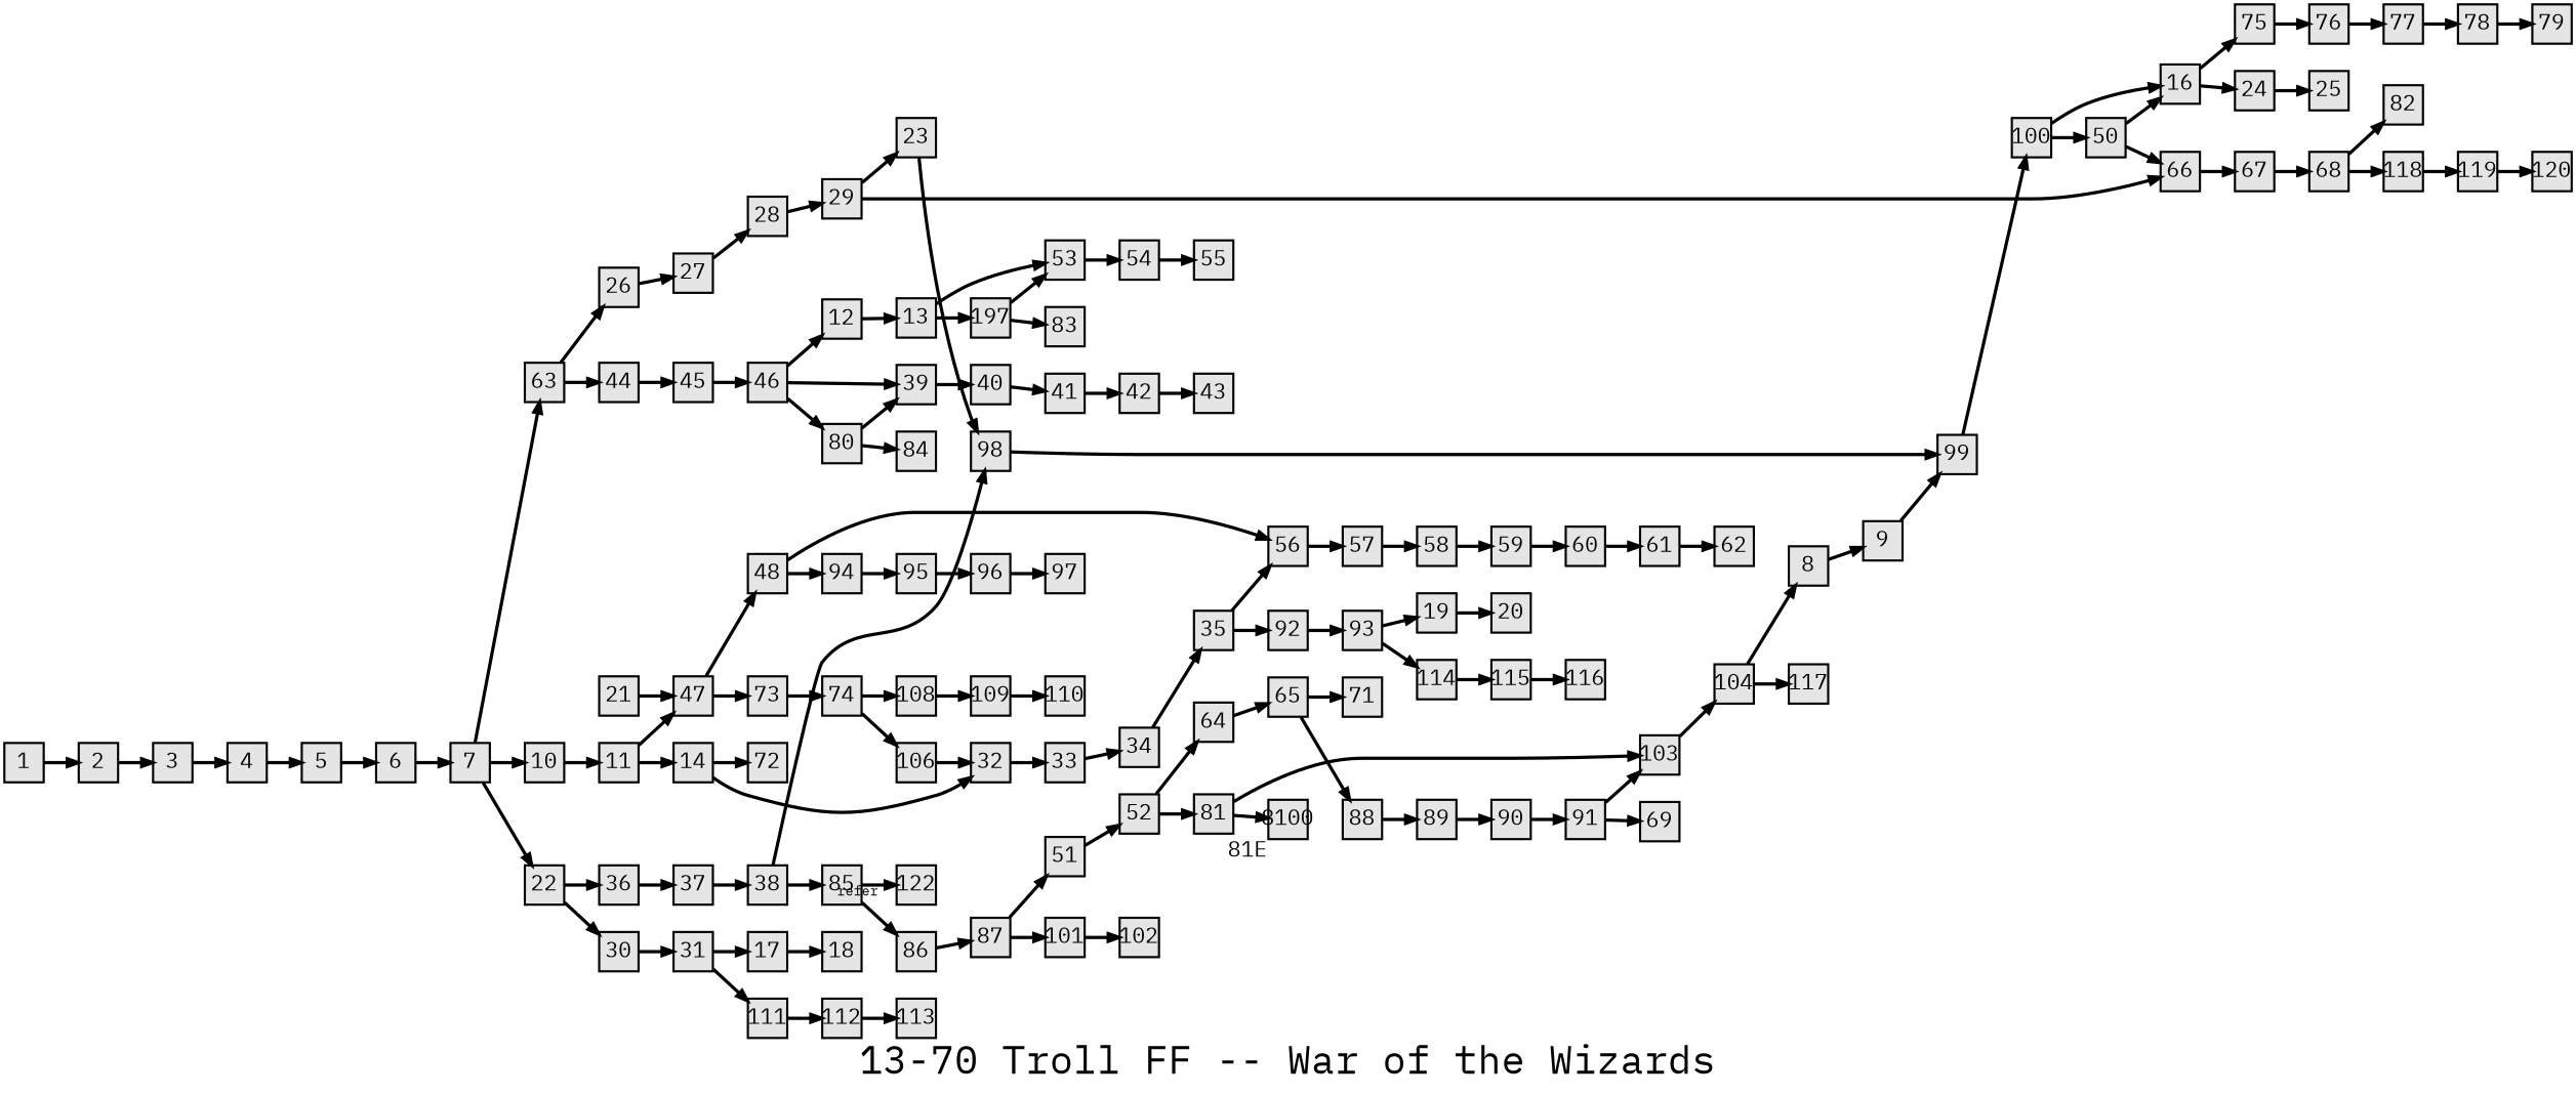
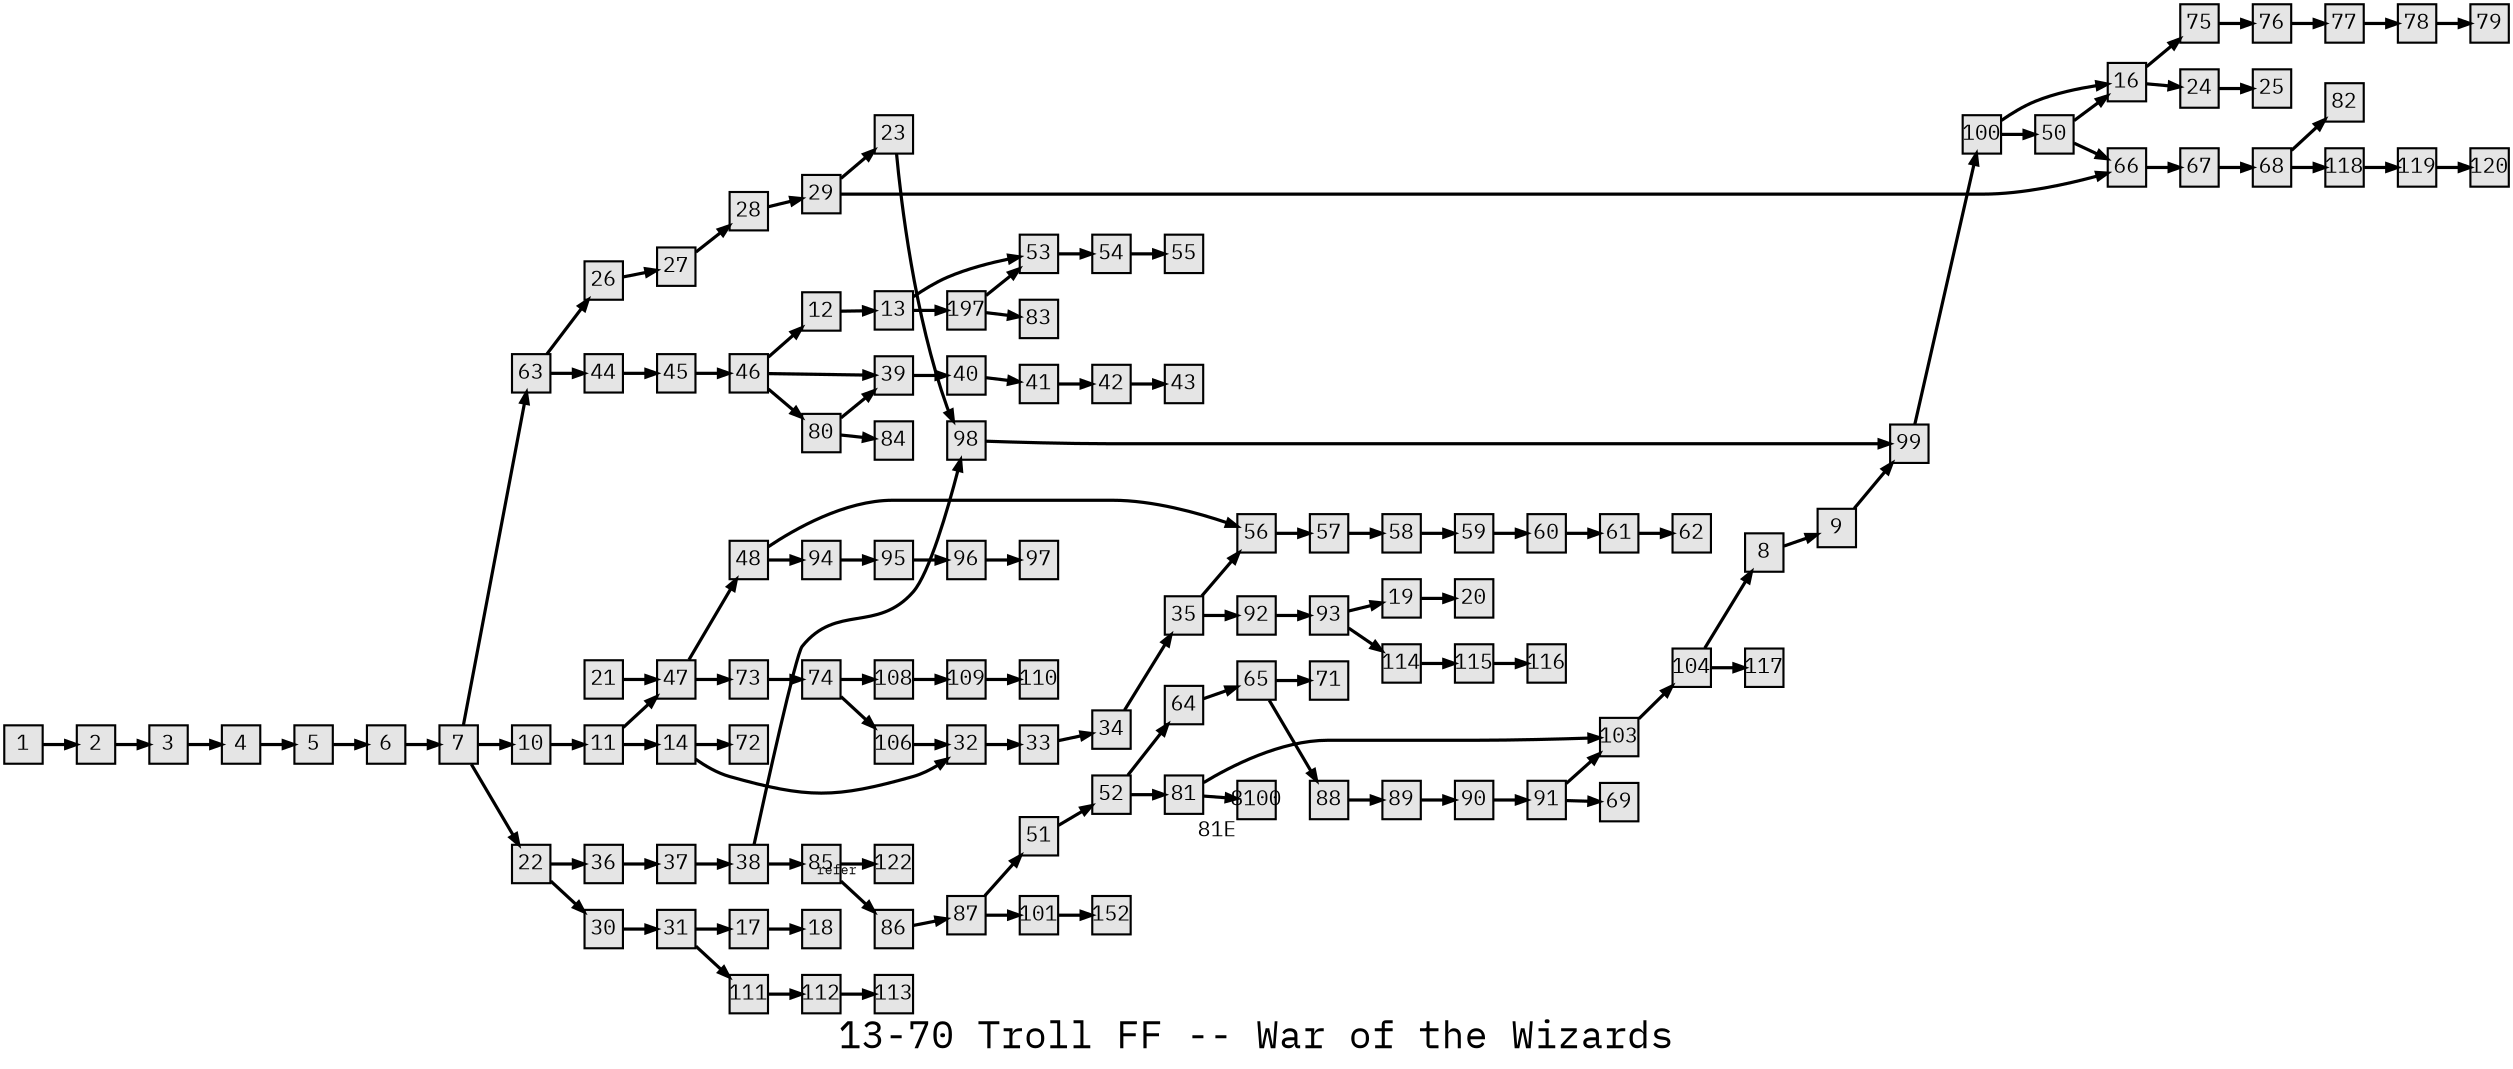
  digraph {
    fontname="IBM Plex Mono"
    fontsize=36
    label="13-70 Troll FF -- War of the Wizards"
    nodesep=0.35
    ordering=out
    rankdir=LR
    ranksep=0.45
    node [fillcolor=grey90 fixedsize=true fontname="IBM Plex Mono" fontsize=20 labelfloat=true margin="0,0" penwidth=2 regular=true shape=rect style=filled]
    edge [fontname="IBM Plex Mono" fontsize=12 labelfloat=true penwidth=3]
    1
    2
    3
    4
    5
    6
    7
    63
    10
    22
    26
    44
    11
    36
    30
    27
    45
    47
    14
    37
    31
    8
    9
    99
    100
    16
    50
    48
    73
    72
    32
    56
    94
    33
    12
    13
    53
    n38 [label=197]
    54
    83
    55
    74
    34
    75
    24
    76
    25
    77
    17
    18
    19
    20
    21
    38
    111
    23
    98
    28
    29
    66
    67
    68
    112
    113
    35
    92
    57
    93
    58
    114
    85
    122
    86
    87
    39
    40
    41
    42
    43
    46
    80
    84
    95
    96
    51
    52
    64
    81
    65
    103
    8100 [xlabel="81E"]
    71
    88
    104
    59
    60
    61
    62
    89
    90
    82
    118
    119
    120
    108
    106
    109
    110
    78
    79
    117
    101
-   102
+   102 [label=152]
    91
    69
    115
    116
    97
    1 -> 2
    2 -> 3
    3 -> 4
    4 -> 5
    5 -> 6
    6 -> 7
    7 -> 63
    7 -> 10
    7 -> 22
    63 -> 26
    63 -> 44
    10 -> 11
    22 -> 36
    22 -> 30
    26 -> 27
    44 -> 45
    11 -> 47
    11 -> 14
    36 -> 37
    30 -> 31
    27 -> 28
    45 -> 46
    47 -> 48
    47 -> 73
    14 -> 72
    14 -> 32
    37 -> 38
    31 -> 17
    31 -> 111
    8 -> 9
    9 -> 99
    99 -> 100
    100 -> 16
    100 -> 50
    16 -> 75
    16 -> 24
    50 -> 16
    50 -> 66
    48 -> 56
    48 -> 94
    73 -> 74
    32 -> 33
    56 -> 57
    94 -> 95
    33 -> 34
    12 -> 13
    13 -> 53
    13 -> n38
    53 -> 54
    n38 -> 53
    n38 -> 83
    54 -> 55
    74 -> 108
    74 -> 106
    34 -> 35
    75 -> 76
    24 -> 25
    76 -> 77
    77 -> 78
    17 -> 18
    19 -> 20
    21 -> 47
    38 -> 98
    38 -> 85
    111 -> 112
    23 -> 98
    98 -> 99
    28 -> 29
    29 -> 23
    29 -> 66
    66 -> 67
    67 -> 68
    68 -> 82
    68 -> 118
    112 -> 113
    35 -> 56
    35 -> 92
    92 -> 93
    57 -> 58
    93 -> 19
    93 -> 114
    58 -> 59
    114 -> 115
    85 -> 122 [xlabel=refer]
    85 -> 86
    86 -> 87
    87 -> 51
    87 -> 101
    39 -> 40
    40 -> 41
    41 -> 42
    42 -> 43
    46 -> 12
    46 -> 39
    46 -> 80
    80 -> 39
    80 -> 84
    95 -> 96
    96 -> 97
    51 -> 52
    52 -> 64
    52 -> 81
    64 -> 65
    81 -> 103
    81 -> 8100
    65 -> 71
    65 -> 88
    103 -> 104
    88 -> 89
    104 -> 8
    104 -> 117
    59 -> 60
    60 -> 61
    61 -> 62
    89 -> 90
    90 -> 91
    118 -> 119
    119 -> 120
    108 -> 109
    106 -> 32
    109 -> 110
    78 -> 79
    101 -> 102
    91 -> 103
    91 -> 69
    115 -> 116
  }
